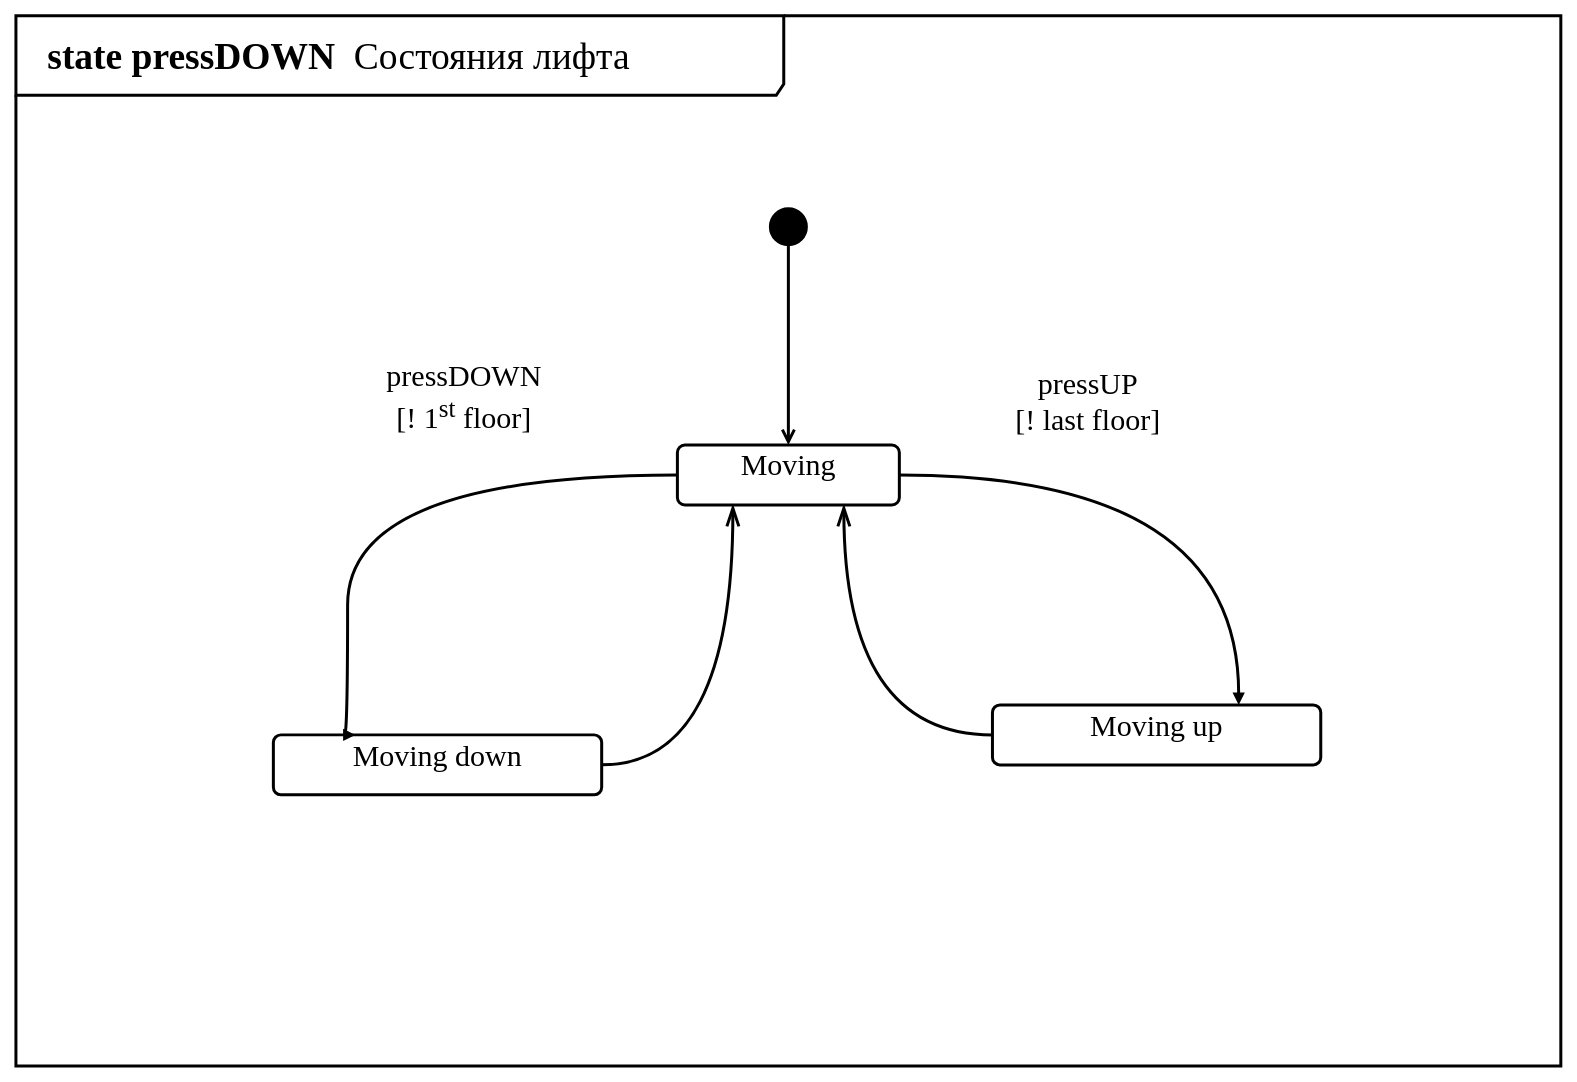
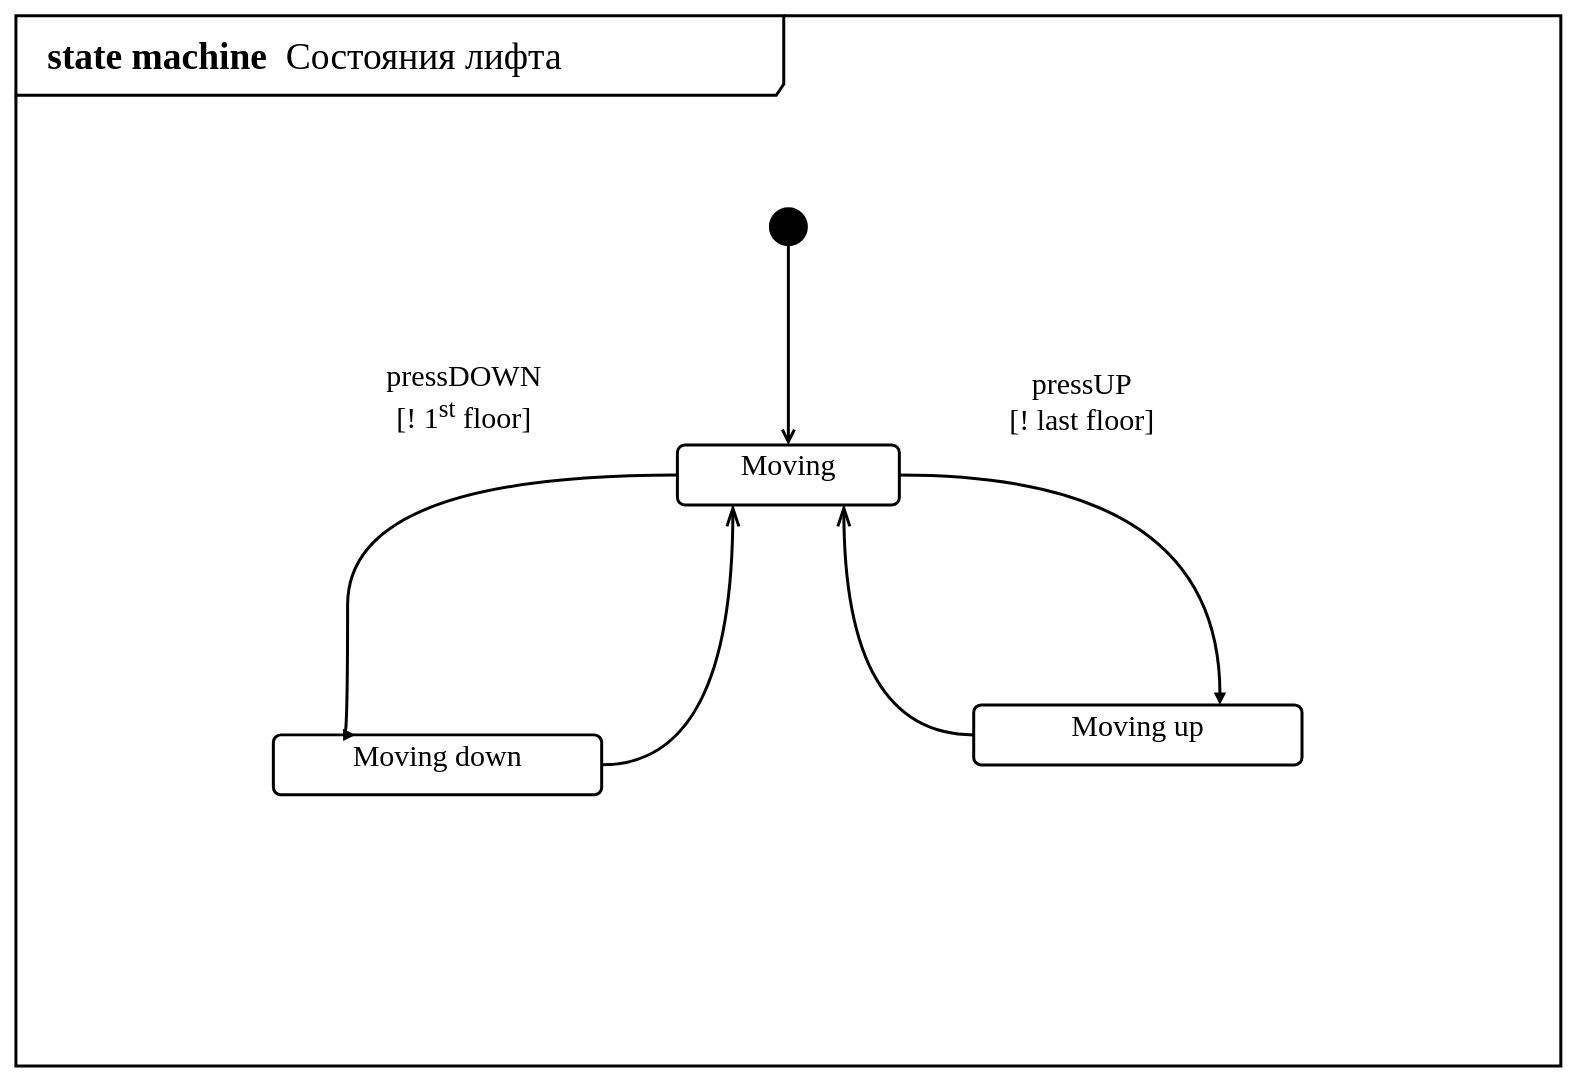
  <mxCell id="0" />
  <mxCell id="1" parent="0" />
- <mxCell id="2" value="&lt;blockquote style=&quot;margin: 0px 0px 0px 40px ; border: none ; padding: 0px ; font-size: 50px&quot;&gt;&lt;b&gt;state pressDOWN&amp;nbsp; &lt;/b&gt;Состояния лифта&lt;/blockquote&gt;" style="shape=umlFrame;whiteSpace=wrap;html=1;fillColor=none;strokeWidth=4;strokeColor=#000000;fontFamily=Times New Roman;fontSize=30;width=1024;height=106;fontColor=#000000;align=left;" parent="1" vertex="1"><mxGeometry x="20.67" y="20.67" width="2060.33" height="1400.33" as="geometry" /></mxCell>
+ <mxCell id="2" value="&lt;blockquote style=&quot;margin: 0px 0px 0px 40px ; border: none ; padding: 0px ; font-size: 50px&quot;&gt;&lt;b&gt;state machine&amp;nbsp; &lt;/b&gt;Состояния лифта&lt;/blockquote&gt;" style="shape=umlFrame;whiteSpace=wrap;html=1;fillColor=none;strokeWidth=4;strokeColor=#000000;fontFamily=Times New Roman;fontSize=30;width=1024;height=106;fontColor=#000000;align=left;" parent="1" vertex="1"><mxGeometry x="20.67" y="20.67" width="2060.33" height="1400.33" as="geometry" /></mxCell>
  <mxCell id="3" value="" style="ellipse;whiteSpace=wrap;html=1;strokeColor=#000000;strokeWidth=4;fillColor=#000000;fontFamily=Times New Roman;fontSize=30;fontColor=#000000;align=left;aspect=fixed;" parent="1" vertex="1"><mxGeometry x="1026.84" y="278" width="48" height="48" as="geometry" /></mxCell>
  <mxCell id="4" value="" style="endArrow=open;endFill=1;endSize=12;html=1;strokeColor=#000000;strokeWidth=4;fontFamily=Times New Roman;fontSize=30;fontColor=#000000;exitX=0.5;exitY=1;exitDx=0;exitDy=0;entryX=0.5;entryY=0;entryDx=0;entryDy=0;entryPerimeter=0;" parent="1" source="3" target="5" edge="1"><mxGeometry width="160" relative="1" as="geometry"><mxPoint x="718" y="610" as="sourcePoint" /><mxPoint x="878" y="610" as="targetPoint" /></mxGeometry></mxCell>
  <mxCell id="5" value="&lt;p style=&quot;margin: 4px 0px 0px&quot;&gt;&lt;font style=&quot;font-size: 40px&quot;&gt;Moving&lt;/font&gt;&lt;/p&gt;" style="shape=mxgraph.sysml.simpleState;html=1;overflow=fill;whiteSpace=wrap;align=center;strokeColor=#000000;strokeWidth=4;fillColor=none;fontFamily=Times New Roman;fontSize=30;fontColor=#000000;labelBackgroundColor=none;" parent="1" vertex="1"><mxGeometry x="902.83" y="593" width="296" height="80" as="geometry" /></mxCell>
  <mxCell id="6" style="edgeStyle=orthogonalEdgeStyle;curved=1;orthogonalLoop=1;jettySize=auto;html=1;exitX=1;exitY=0.5;exitDx=0;exitDy=0;exitPerimeter=0;entryX=0.25;entryY=1;entryDx=0;entryDy=0;entryPerimeter=0;startArrow=none;startFill=0;startSize=8;endArrow=openThin;strokeColor=#000000;strokeWidth=4;fontFamily=Times New Roman;fontSize=30;fontColor=#000000;endSize=20;endFill=0;" parent="1" source="7" target="5" edge="1"><mxGeometry relative="1" as="geometry" /></mxCell>
  <mxCell id="7" value="&lt;p style=&quot;margin: 4px 0px 0px&quot;&gt;&lt;span style=&quot;font-size: 40px&quot;&gt;Moving down&lt;/span&gt;&lt;br&gt;&lt;/p&gt;" style="shape=mxgraph.sysml.simpleState;html=1;overflow=fill;whiteSpace=wrap;align=center;strokeColor=#000000;strokeWidth=4;fillColor=none;fontFamily=Times New Roman;fontSize=30;fontColor=#000000;labelBackgroundColor=none;" parent="1" vertex="1"><mxGeometry x="364" y="979.56" width="437.84" height="80" as="geometry" /></mxCell>
- <mxCell id="8" value="&lt;p style=&quot;margin: 4px 0px 0px&quot;&gt;&lt;span style=&quot;font-size: 40px&quot;&gt;Moving up&lt;/span&gt;&lt;br&gt;&lt;/p&gt;" style="shape=mxgraph.sysml.simpleState;html=1;overflow=fill;whiteSpace=wrap;align=center;strokeColor=#000000;strokeWidth=4;fillColor=none;fontFamily=Times New Roman;fontSize=30;fontColor=#000000;labelBackgroundColor=none;" parent="1" vertex="1"><mxGeometry x="1323" y="939.565" width="437.84" height="80" as="geometry" /></mxCell>
+ <mxCell id="8" value="&lt;p style=&quot;margin: 4px 0px 0px&quot;&gt;&lt;span style=&quot;font-size: 40px&quot;&gt;Moving up&lt;/span&gt;&lt;br&gt;&lt;/p&gt;" style="shape=mxgraph.sysml.simpleState;html=1;overflow=fill;whiteSpace=wrap;align=center;strokeColor=#000000;strokeWidth=4;fillColor=none;fontFamily=Times New Roman;fontSize=30;fontColor=#000000;labelBackgroundColor=none;" parent="1" vertex="1"><mxGeometry x="1298" y="939.565" width="437.84" height="80" as="geometry" /></mxCell>
  <mxCell id="9" style="edgeStyle=orthogonalEdgeStyle;orthogonalLoop=1;jettySize=auto;html=1;exitX=0;exitY=0.5;exitDx=0;exitDy=0;exitPerimeter=0;entryX=0.75;entryY=1;entryDx=0;entryDy=0;entryPerimeter=0;startArrow=none;startFill=0;startSize=8;endArrow=openThin;strokeColor=#000000;strokeWidth=4;fontFamily=Times New Roman;fontSize=30;fontColor=#000000;endSize=20;endFill=0;labelBackgroundColor=none;comic=0;curved=1;" parent="1" source="8" target="5" edge="1"><mxGeometry relative="1" as="geometry"><mxPoint x="949.04" y="961.56" as="sourcePoint" /><mxPoint x="1351.03" y="655" as="targetPoint" /></mxGeometry></mxCell>
  <mxCell id="10" value="&lt;font style=&quot;font-size: 40px&quot;&gt;pressDOWN&lt;br&gt;[! 1&lt;sup&gt;st&lt;/sup&gt; floor]&lt;/font&gt;" style="html=1;verticalAlign=bottom;endArrow=block;strokeColor=#000000;strokeWidth=4;fontFamily=Times New Roman;fontSize=30;fontColor=#000000;exitX=0;exitY=0.5;exitDx=0;exitDy=0;exitPerimeter=0;entryX=0.25;entryY=0;entryDx=0;entryDy=0;entryPerimeter=0;curved=1;edgeStyle=orthogonalEdgeStyle;labelBackgroundColor=none;" parent="1" source="5" target="7" edge="1"><mxGeometry x="-0.284" y="-49" width="80" relative="1" as="geometry"><mxPoint x="376" y="619" as="sourcePoint" /><mxPoint x="456" y="619" as="targetPoint" /><Array as="points"><mxPoint x="463" y="633" /></Array><mxPoint as="offset" /></mxGeometry></mxCell>
  <mxCell id="11" value="&lt;font style=&quot;font-size: 40px&quot;&gt;pressUP&lt;br&gt;[! last&amp;nbsp;floor]&lt;/font&gt;" style="html=1;verticalAlign=bottom;endArrow=block;strokeColor=#000000;strokeWidth=4;fontFamily=Times New Roman;fontSize=30;fontColor=#000000;exitX=1;exitY=0.5;exitDx=0;exitDy=0;exitPerimeter=0;entryX=0.75;entryY=0;entryDx=0;entryDy=0;entryPerimeter=0;curved=1;edgeStyle=orthogonalEdgeStyle;labelBackgroundColor=none;" parent="1" source="5" target="8" edge="1"><mxGeometry x="-0.338" y="47" width="80" relative="1" as="geometry"><mxPoint x="1910.37" y="545" as="sourcePoint" /><mxPoint x="1254" y="851.56" as="targetPoint" /><mxPoint as="offset" /></mxGeometry></mxCell>
